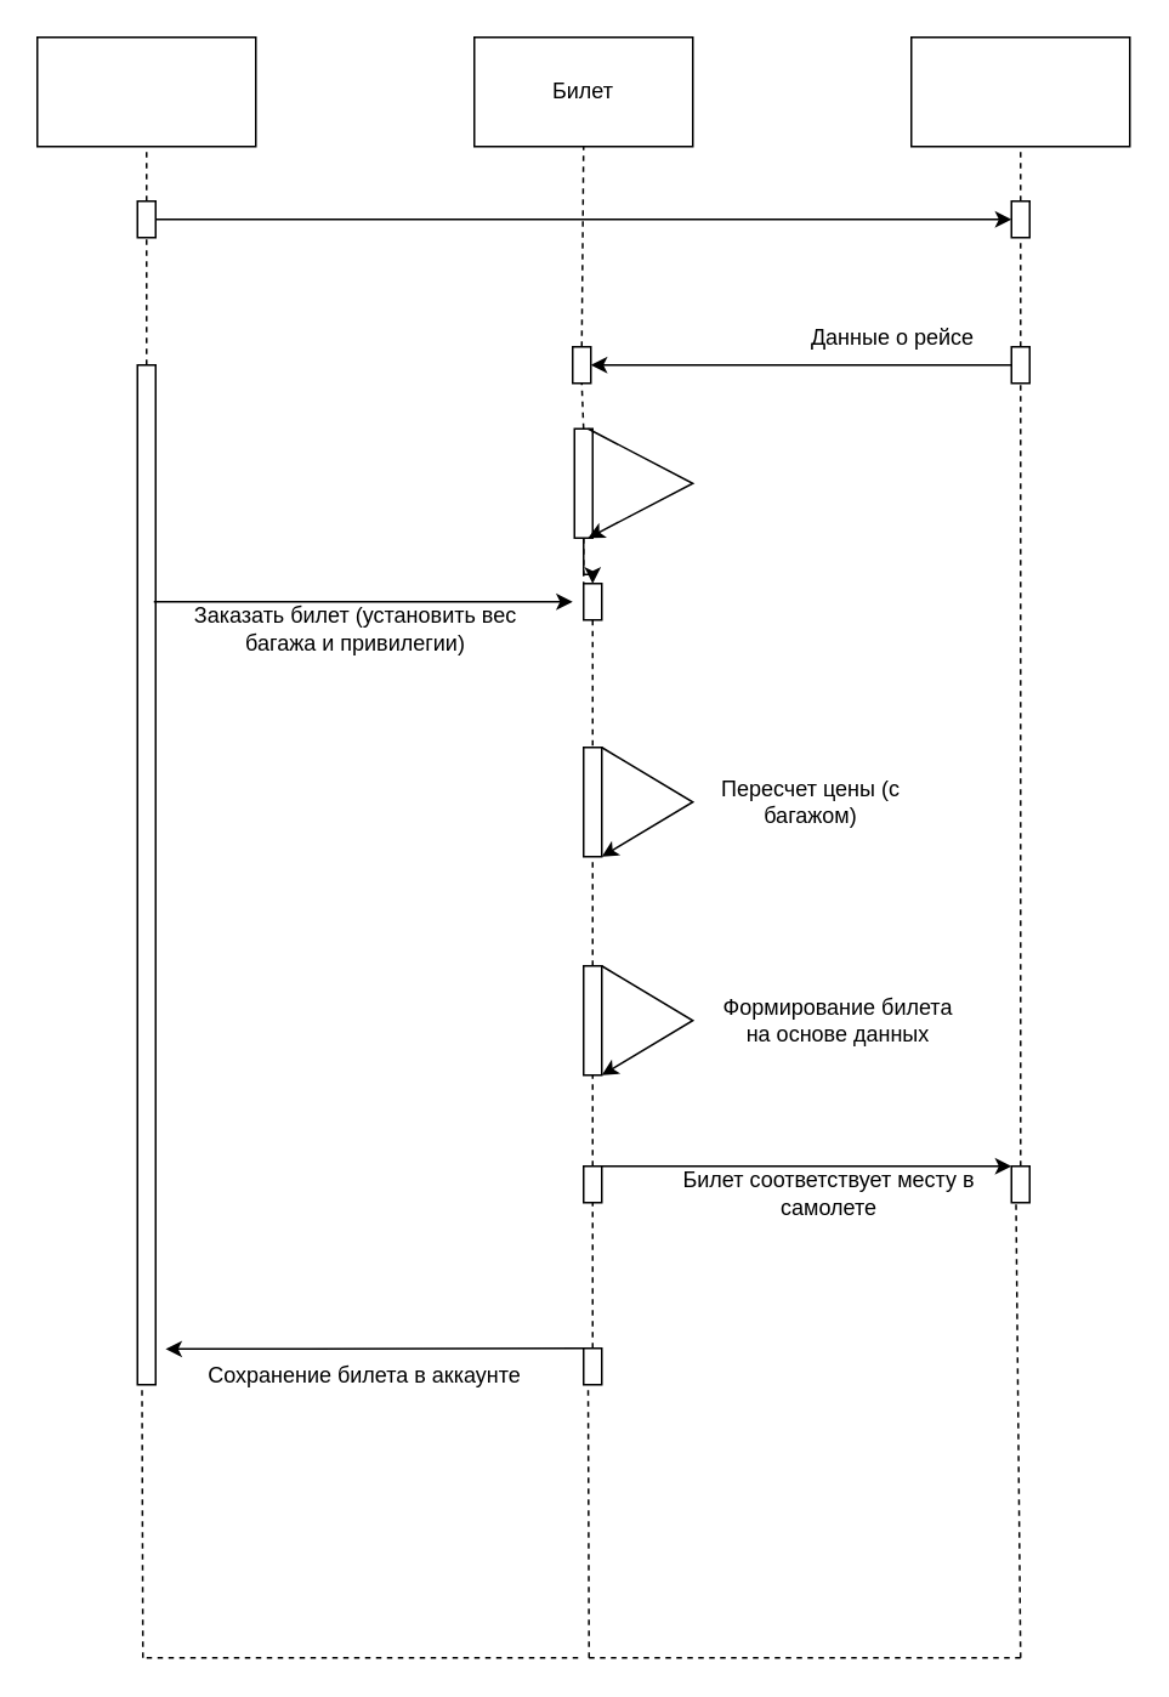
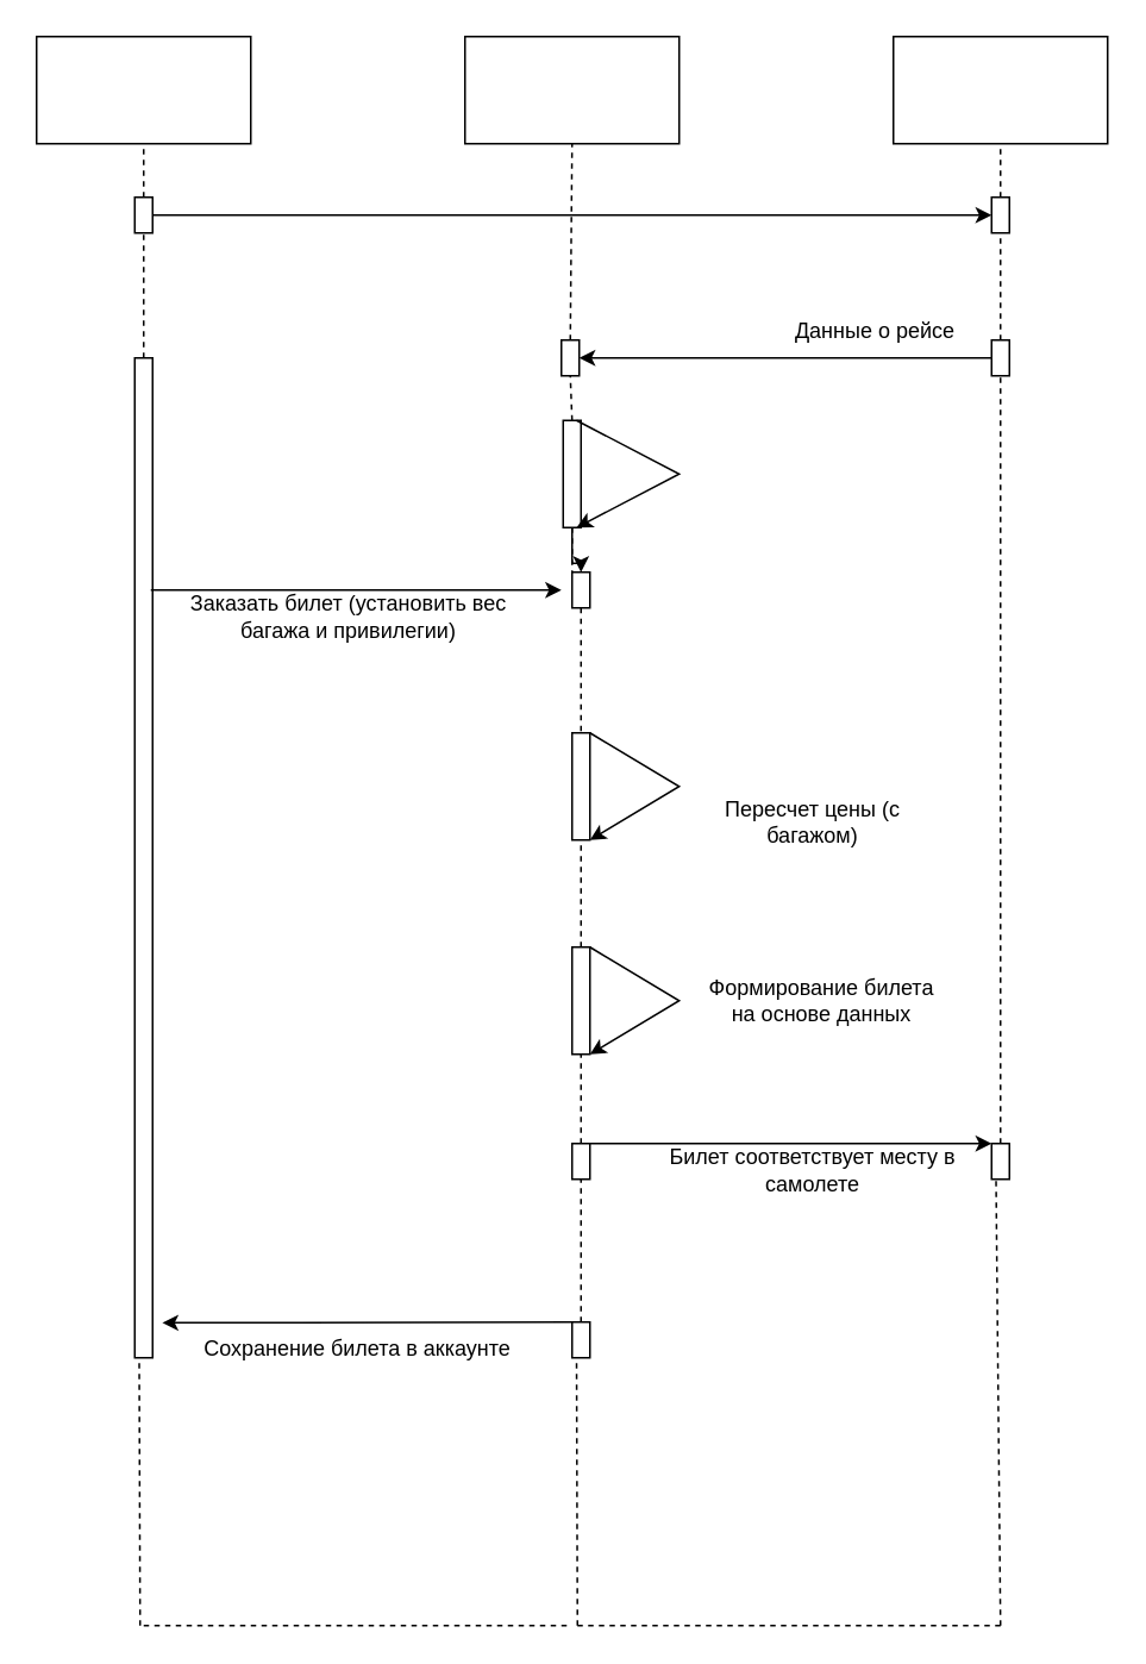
  <mxCell id="0" />
  <mxCell id="1" parent="0" />
  <mxCell id="2" value="" style="rounded=0;whiteSpace=wrap;html=1;" vertex="1" parent="1"><mxGeometry x="20" y="20" width="120" height="60" as="geometry" /></mxCell>
  <mxCell id="3" value="" style="rounded=0;whiteSpace=wrap;html=1;" vertex="1" parent="1"><mxGeometry x="260" y="20" width="120" height="60" as="geometry" /></mxCell>
  <mxCell id="4" value="" style="rounded=0;whiteSpace=wrap;html=1;" vertex="1" parent="1"><mxGeometry x="500" y="20" width="120" height="60" as="geometry" /></mxCell>
- <mxCell id="5" value="Билет&lt;br&gt;" style="text;html=1;strokeColor=none;fillColor=none;align=center;verticalAlign=middle;whiteSpace=wrap;rounded=0;" vertex="1" parent="1"><mxGeometry x="290" y="35" width="60" height="30" as="geometry" /></mxCell>
  <mxCell id="6" style="edgeStyle=orthogonalEdgeStyle;rounded=0;orthogonalLoop=1;jettySize=auto;html=1;exitX=1;exitY=0.5;exitDx=0;exitDy=0;entryX=0;entryY=0.5;entryDx=0;entryDy=0;" edge="1" parent="1" source="7" target="8"><mxGeometry relative="1" as="geometry" /></mxCell>
  <mxCell id="7" value="" style="rounded=0;whiteSpace=wrap;html=1;" vertex="1" parent="1"><mxGeometry x="75" y="110" width="10" height="20" as="geometry" /></mxCell>
  <mxCell id="8" value="" style="rounded=0;whiteSpace=wrap;html=1;" vertex="1" parent="1"><mxGeometry x="555" y="110" width="10" height="20" as="geometry" /></mxCell>
  <mxCell id="9" value="" style="rounded=0;whiteSpace=wrap;html=1;" vertex="1" parent="1"><mxGeometry x="314" y="190" width="10" height="20" as="geometry" /></mxCell>
  <mxCell id="10" style="edgeStyle=orthogonalEdgeStyle;rounded=0;orthogonalLoop=1;jettySize=auto;html=1;exitX=0;exitY=0.5;exitDx=0;exitDy=0;entryX=1;entryY=0.5;entryDx=0;entryDy=0;" edge="1" parent="1" source="11" target="9"><mxGeometry relative="1" as="geometry" /></mxCell>
  <mxCell id="11" value="" style="rounded=0;whiteSpace=wrap;html=1;" vertex="1" parent="1"><mxGeometry x="555" y="190" width="10" height="20" as="geometry" /></mxCell>
  <mxCell id="12" value="Данные о рейсе" style="text;html=1;strokeColor=none;fillColor=none;align=center;verticalAlign=middle;whiteSpace=wrap;rounded=0;" vertex="1" parent="1"><mxGeometry x="440" y="170" width="100" height="30" as="geometry" /></mxCell>
  <mxCell id="13" value="" style="rounded=0;whiteSpace=wrap;html=1;" vertex="1" parent="1"><mxGeometry x="75" y="200" width="10" height="560" as="geometry" /></mxCell>
  <mxCell id="14" value="" style="endArrow=none;dashed=1;html=1;rounded=0;exitX=0.5;exitY=0;exitDx=0;exitDy=0;" edge="1" parent="1" source="13"><mxGeometry width="50" height="50" relative="1" as="geometry"><mxPoint x="30" y="180" as="sourcePoint" /><mxPoint x="80" y="130" as="targetPoint" /></mxGeometry></mxCell>
  <mxCell id="15" value="" style="endArrow=none;dashed=1;html=1;rounded=0;entryX=0.5;entryY=1;entryDx=0;entryDy=0;exitX=0.5;exitY=0;exitDx=0;exitDy=0;" edge="1" parent="1" source="7" target="2"><mxGeometry width="50" height="50" relative="1" as="geometry"><mxPoint x="290" y="310" as="sourcePoint" /><mxPoint x="340" y="260" as="targetPoint" /></mxGeometry></mxCell>
  <mxCell id="16" value="" style="endArrow=none;dashed=1;html=1;rounded=0;entryX=0.5;entryY=1;entryDx=0;entryDy=0;exitX=0.5;exitY=0;exitDx=0;exitDy=0;" edge="1" parent="1" source="9" target="3"><mxGeometry width="50" height="50" relative="1" as="geometry"><mxPoint x="290" y="310" as="sourcePoint" /><mxPoint x="340" y="260" as="targetPoint" /></mxGeometry></mxCell>
  <mxCell id="17" value="" style="endArrow=none;dashed=1;html=1;rounded=0;entryX=0.5;entryY=1;entryDx=0;entryDy=0;exitX=0.5;exitY=0;exitDx=0;exitDy=0;" edge="1" parent="1" source="11" target="8"><mxGeometry width="50" height="50" relative="1" as="geometry"><mxPoint x="290" y="310" as="sourcePoint" /><mxPoint x="340" y="260" as="targetPoint" /></mxGeometry></mxCell>
  <mxCell id="18" value="" style="endArrow=none;dashed=1;html=1;rounded=0;entryX=0.5;entryY=1;entryDx=0;entryDy=0;exitX=0.5;exitY=0;exitDx=0;exitDy=0;" edge="1" parent="1" source="8" target="4"><mxGeometry width="50" height="50" relative="1" as="geometry"><mxPoint x="290" y="310" as="sourcePoint" /><mxPoint x="340" y="260" as="targetPoint" /></mxGeometry></mxCell>
  <mxCell id="19" value="" style="edgeStyle=orthogonalEdgeStyle;rounded=0;orthogonalLoop=1;jettySize=auto;html=1;" edge="1" parent="1" source="20" target="25"><mxGeometry relative="1" as="geometry" /></mxCell>
  <mxCell id="20" value="" style="rounded=0;whiteSpace=wrap;html=1;rotation=-90;" vertex="1" parent="1"><mxGeometry x="290" y="260" width="60" height="10" as="geometry" /></mxCell>
  <mxCell id="21" value="" style="endArrow=classic;html=1;rounded=0;exitX=1;exitY=0.75;exitDx=0;exitDy=0;entryX=0;entryY=0.75;entryDx=0;entryDy=0;" edge="1" parent="1" source="20" target="20"><mxGeometry width="50" height="50" relative="1" as="geometry"><mxPoint x="430" y="340" as="sourcePoint" /><mxPoint x="470" y="370" as="targetPoint" /><Array as="points"><mxPoint x="380" y="265" /></Array></mxGeometry></mxCell>
  <mxCell id="22" value="" style="endArrow=classic;html=1;rounded=0;exitX=1;exitY=0.25;exitDx=0;exitDy=0;entryX=0.5;entryY=0;entryDx=0;entryDy=0;" edge="1" parent="1"><mxGeometry width="50" height="50" relative="1" as="geometry"><mxPoint x="84" y="330" as="sourcePoint" /><mxPoint x="314" y="330" as="targetPoint" /></mxGeometry></mxCell>
  <mxCell id="23" value="Заказать билет (установить вес багажа и привилегии)" style="text;html=1;strokeColor=none;fillColor=none;align=center;verticalAlign=middle;whiteSpace=wrap;rounded=0;" vertex="1" parent="1"><mxGeometry x="100" y="330" width="190" height="30" as="geometry" /></mxCell>
  <mxCell id="24" value="" style="endArrow=none;dashed=1;html=1;rounded=0;entryX=0.5;entryY=1;entryDx=0;entryDy=0;exitX=1;exitY=0.5;exitDx=0;exitDy=0;" edge="1" parent="1" source="20" target="9"><mxGeometry width="50" height="50" relative="1" as="geometry"><mxPoint x="290" y="310" as="sourcePoint" /><mxPoint x="340" y="260" as="targetPoint" /></mxGeometry></mxCell>
  <mxCell id="25" value="" style="rounded=0;whiteSpace=wrap;html=1;" vertex="1" parent="1"><mxGeometry x="320" y="320" width="10" height="20" as="geometry" /></mxCell>
  <mxCell id="26" value="" style="endArrow=none;dashed=1;html=1;rounded=0;exitX=0;exitY=0.5;exitDx=0;exitDy=0;" edge="1" parent="1" source="20"><mxGeometry width="50" height="50" relative="1" as="geometry"><mxPoint x="290" y="310" as="sourcePoint" /><mxPoint x="320" y="320" as="targetPoint" /></mxGeometry></mxCell>
  <mxCell id="27" value="" style="rounded=0;whiteSpace=wrap;html=1;" vertex="1" parent="1"><mxGeometry x="320" y="410" width="10" height="60" as="geometry" /></mxCell>
  <mxCell id="28" value="" style="endArrow=classic;html=1;rounded=0;exitX=1;exitY=0;exitDx=0;exitDy=0;entryX=1;entryY=1;entryDx=0;entryDy=0;" edge="1" parent="1" source="27" target="27"><mxGeometry width="50" height="50" relative="1" as="geometry"><mxPoint x="330" y="470" as="sourcePoint" /><mxPoint x="360" y="510" as="targetPoint" /><Array as="points"><mxPoint x="380" y="440" /></Array></mxGeometry></mxCell>
  <mxCell id="29" value="" style="endArrow=none;dashed=1;html=1;rounded=0;entryX=0.5;entryY=0;entryDx=0;entryDy=0;exitX=0.5;exitY=1;exitDx=0;exitDy=0;" edge="1" parent="1" source="25" target="27"><mxGeometry width="50" height="50" relative="1" as="geometry"><mxPoint x="290" y="300" as="sourcePoint" /><mxPoint x="340" y="250" as="targetPoint" /></mxGeometry></mxCell>
  <mxCell id="30" value="" style="rounded=0;whiteSpace=wrap;html=1;" vertex="1" parent="1"><mxGeometry x="320" y="530" width="10" height="60" as="geometry" /></mxCell>
  <mxCell id="31" value="" style="endArrow=classic;html=1;rounded=0;exitX=1;exitY=0;exitDx=0;exitDy=0;entryX=1;entryY=1;entryDx=0;entryDy=0;" edge="1" parent="1" source="30" target="30"><mxGeometry width="50" height="50" relative="1" as="geometry"><mxPoint x="330" y="590" as="sourcePoint" /><mxPoint x="360" y="630" as="targetPoint" /><Array as="points"><mxPoint x="380" y="560" /></Array></mxGeometry></mxCell>
  <mxCell id="32" value="" style="endArrow=none;dashed=1;html=1;rounded=0;exitX=0.5;exitY=0;exitDx=0;exitDy=0;entryX=0.5;entryY=1;entryDx=0;entryDy=0;" edge="1" parent="1" source="30" target="27"><mxGeometry width="50" height="50" relative="1" as="geometry"><mxPoint x="290" y="500" as="sourcePoint" /><mxPoint x="340" y="450" as="targetPoint" /></mxGeometry></mxCell>
- <mxCell id="33" value="Пересчет цены (с багажом)" style="text;html=1;strokeColor=none;fillColor=none;align=center;verticalAlign=middle;whiteSpace=wrap;rounded=0;" vertex="1" parent="1"><mxGeometry x="380" y="425" width="130" height="30" as="geometry" /></mxCell>
+ <mxCell id="33" value="Пересчет цены (с багажом)" style="text;html=1;strokeColor=none;fillColor=none;align=center;verticalAlign=middle;whiteSpace=wrap;rounded=0;" vertex="1" parent="1"><mxGeometry x="390" y="445" width="130" height="30" as="geometry" /></mxCell>
  <mxCell id="34" value="Формирование билета на основе данных" style="text;html=1;strokeColor=none;fillColor=none;align=center;verticalAlign=middle;whiteSpace=wrap;rounded=0;" vertex="1" parent="1"><mxGeometry x="390" y="547.5" width="140" height="25" as="geometry" /></mxCell>
  <mxCell id="35" value="" style="rounded=0;whiteSpace=wrap;html=1;" vertex="1" parent="1"><mxGeometry x="320" y="640" width="10" height="20" as="geometry" /></mxCell>
  <mxCell id="36" value="" style="endArrow=none;dashed=1;html=1;rounded=0;entryX=0.5;entryY=1;entryDx=0;entryDy=0;exitX=0.5;exitY=0;exitDx=0;exitDy=0;" edge="1" parent="1" source="35" target="30"><mxGeometry width="50" height="50" relative="1" as="geometry"><mxPoint x="290" y="700" as="sourcePoint" /><mxPoint x="340" y="650" as="targetPoint" /></mxGeometry></mxCell>
  <mxCell id="37" value="" style="rounded=0;whiteSpace=wrap;html=1;" vertex="1" parent="1"><mxGeometry x="555" y="640" width="10" height="20" as="geometry" /></mxCell>
  <mxCell id="38" value="" style="endArrow=classic;html=1;rounded=0;entryX=0;entryY=0;entryDx=0;entryDy=0;exitX=1;exitY=0;exitDx=0;exitDy=0;" edge="1" parent="1" source="35" target="37"><mxGeometry width="50" height="50" relative="1" as="geometry"><mxPoint x="290" y="500" as="sourcePoint" /><mxPoint x="340" y="450" as="targetPoint" /></mxGeometry></mxCell>
  <mxCell id="39" value="Билет соответствует месту в самолете" style="text;html=1;strokeColor=none;fillColor=none;align=center;verticalAlign=middle;whiteSpace=wrap;rounded=0;" vertex="1" parent="1"><mxGeometry x="370" y="640" width="170" height="30" as="geometry" /></mxCell>
  <mxCell id="40" value="" style="endArrow=none;dashed=1;html=1;rounded=0;entryX=0.5;entryY=1;entryDx=0;entryDy=0;exitX=0.5;exitY=0;exitDx=0;exitDy=0;" edge="1" parent="1" source="37" target="11"><mxGeometry width="50" height="50" relative="1" as="geometry"><mxPoint x="290" y="500" as="sourcePoint" /><mxPoint x="340" y="450" as="targetPoint" /></mxGeometry></mxCell>
  <mxCell id="41" value="" style="rounded=0;whiteSpace=wrap;html=1;" vertex="1" parent="1"><mxGeometry x="320" y="740" width="10" height="20" as="geometry" /></mxCell>
  <mxCell id="42" value="" style="endArrow=none;dashed=1;html=1;rounded=0;exitX=0.5;exitY=0;exitDx=0;exitDy=0;entryX=0.5;entryY=1;entryDx=0;entryDy=0;" edge="1" parent="1" source="41" target="35"><mxGeometry width="50" height="50" relative="1" as="geometry"><mxPoint x="290" y="500" as="sourcePoint" /><mxPoint x="330" y="670" as="targetPoint" /></mxGeometry></mxCell>
  <mxCell id="43" value="" style="endArrow=classic;html=1;rounded=0;exitX=0;exitY=0;exitDx=0;exitDy=0;entryX=1.54;entryY=0.965;entryDx=0;entryDy=0;entryPerimeter=0;" edge="1" parent="1" source="41" target="13"><mxGeometry width="50" height="50" relative="1" as="geometry"><mxPoint x="290" y="500" as="sourcePoint" /><mxPoint x="90" y="740" as="targetPoint" /></mxGeometry></mxCell>
  <mxCell id="44" value="Сохранение билета в аккаунте" style="text;html=1;strokeColor=none;fillColor=none;align=center;verticalAlign=middle;whiteSpace=wrap;rounded=0;" vertex="1" parent="1"><mxGeometry x="100" y="740" width="200" height="30" as="geometry" /></mxCell>
  <mxCell id="45" value="" style="endArrow=none;dashed=1;html=1;rounded=0;entryX=0.25;entryY=1;entryDx=0;entryDy=0;" edge="1" parent="1" target="41"><mxGeometry width="50" height="50" relative="1" as="geometry"><mxPoint x="323" y="910" as="sourcePoint" /><mxPoint x="340" y="850" as="targetPoint" /></mxGeometry></mxCell>
  <mxCell id="46" value="" style="endArrow=none;dashed=1;html=1;rounded=0;entryX=0.25;entryY=1;entryDx=0;entryDy=0;" edge="1" parent="1" target="13"><mxGeometry width="50" height="50" relative="1" as="geometry"><mxPoint x="78" y="910" as="sourcePoint" /><mxPoint x="340" y="850" as="targetPoint" /></mxGeometry></mxCell>
  <mxCell id="47" value="" style="endArrow=none;dashed=1;html=1;rounded=0;" edge="1" parent="1"><mxGeometry width="50" height="50" relative="1" as="geometry"><mxPoint x="80" y="910" as="sourcePoint" /><mxPoint x="320" y="910" as="targetPoint" /></mxGeometry></mxCell>
  <mxCell id="48" value="" style="endArrow=none;dashed=1;html=1;rounded=0;" edge="1" parent="1"><mxGeometry width="50" height="50" relative="1" as="geometry"><mxPoint x="560" y="910" as="sourcePoint" /><mxPoint x="320" y="910" as="targetPoint" /></mxGeometry></mxCell>
  <mxCell id="49" value="" style="endArrow=none;dashed=1;html=1;rounded=0;entryX=0.25;entryY=1;entryDx=0;entryDy=0;" edge="1" parent="1" target="37"><mxGeometry width="50" height="50" relative="1" as="geometry"><mxPoint x="560" y="910" as="sourcePoint" /><mxPoint x="340" y="850" as="targetPoint" /></mxGeometry></mxCell>
